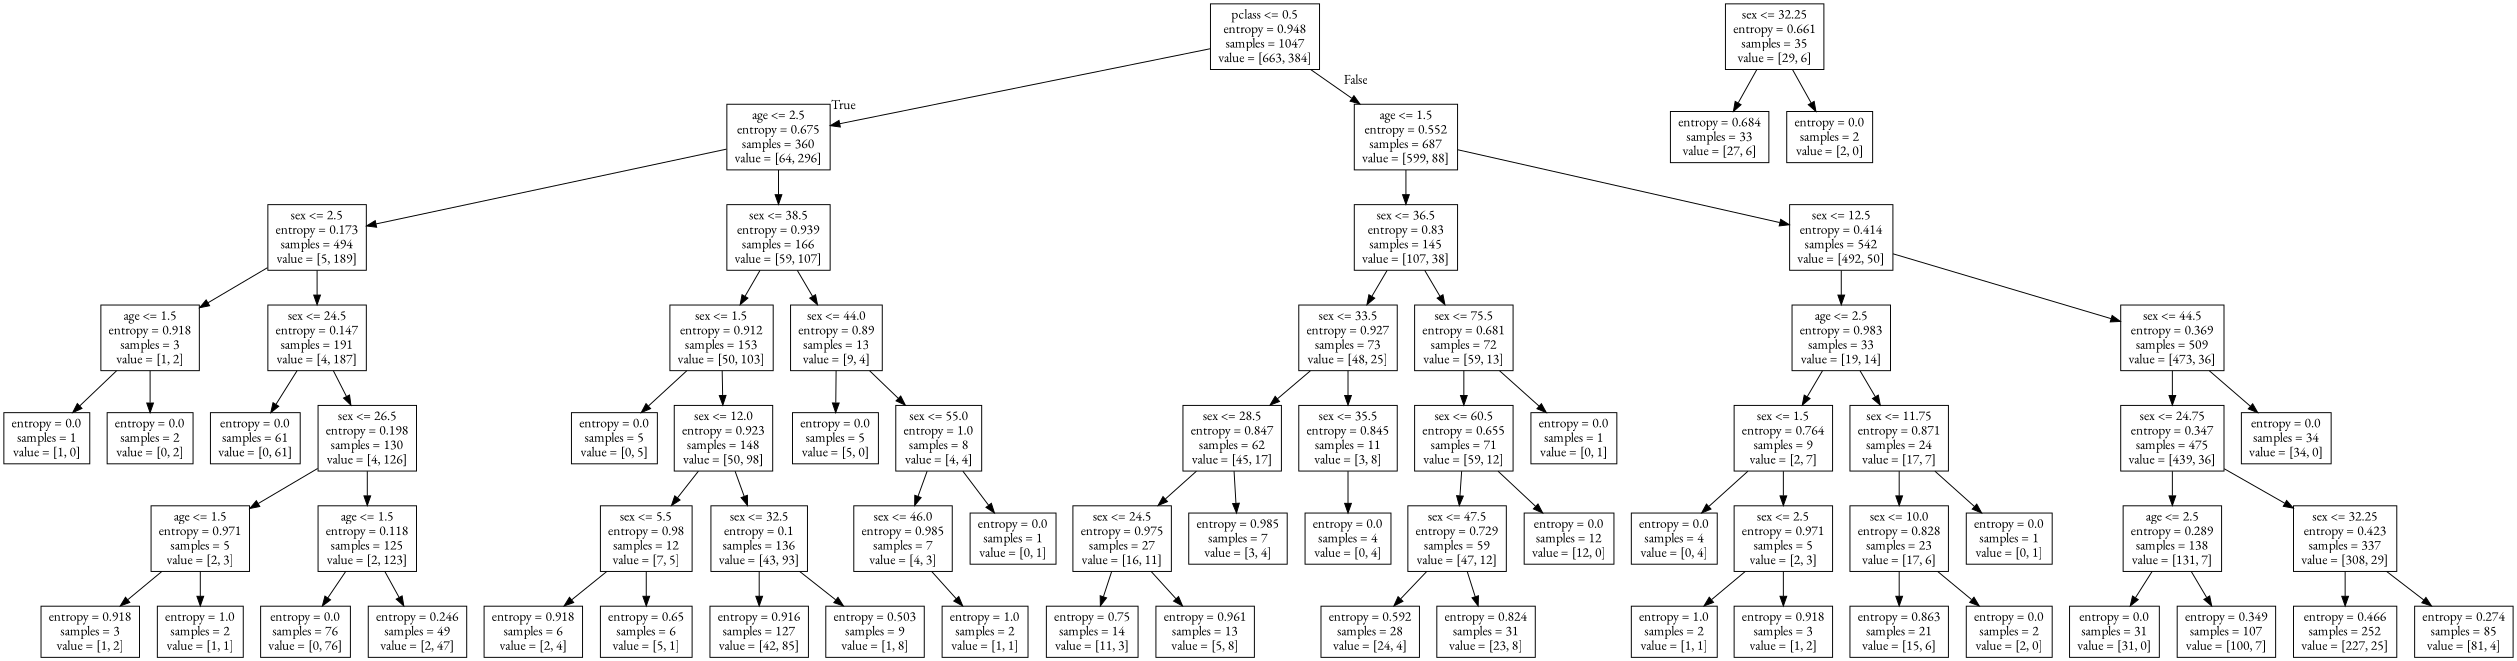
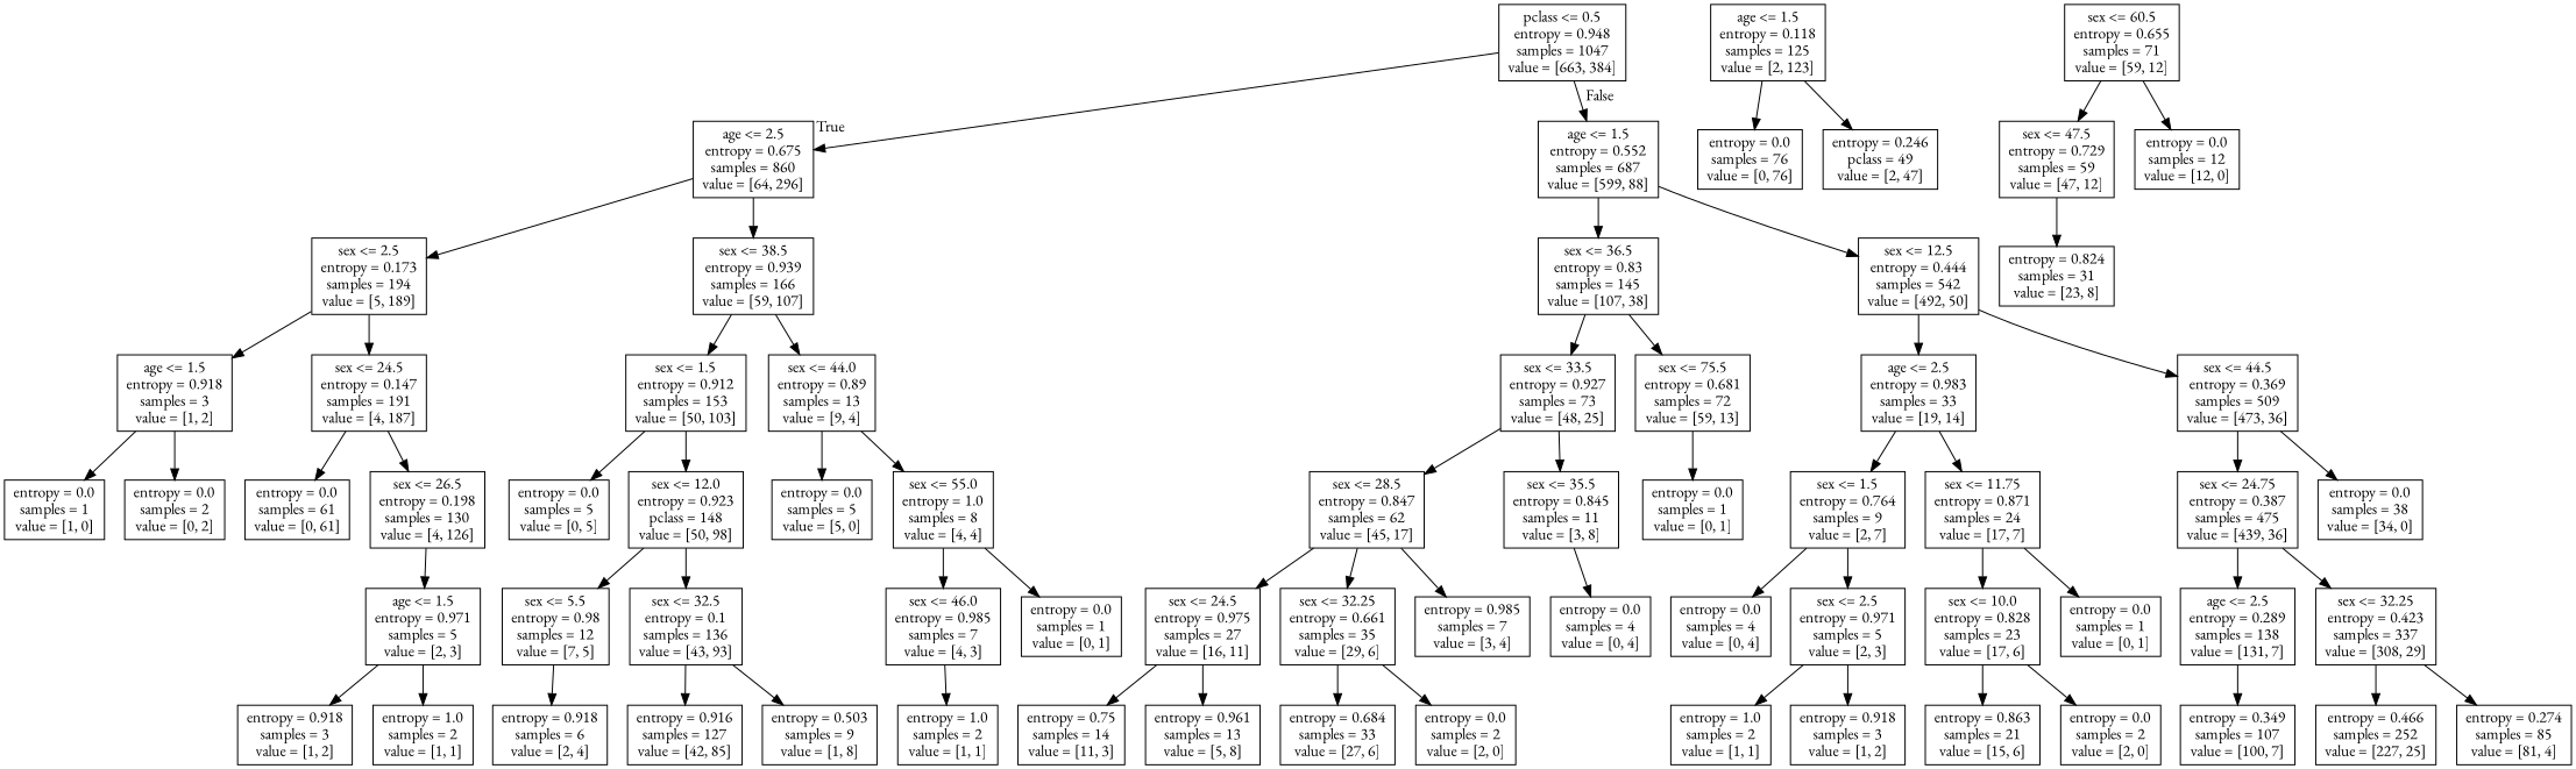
  digraph {
    fontname="EB Garamond"
    node [fontname="EB Garamond" shape=box]
    edge [fontname="EB Garamond"]
    n1 [label="pclass <= 0.5\nentropy = 0.948\nsamples = 1047\nvalue = [663, 384]"]
-   n2 [label="age <= 2.5\nentropy = 0.675\nsamples = 360\nvalue = [64, 296]"]
+   n2 [label="age <= 2.5\nentropy = 0.675\nsamples = 860\nvalue = [64, 296]"]
    n3 [label="age <= 1.5\nentropy = 0.552\nsamples = 687\nvalue = [599, 88]"]
-   n4 [label="sex <= 2.5\nentropy = 0.173\nsamples = 494\nvalue = [5, 189]"]
+   n4 [label="sex <= 2.5\nentropy = 0.173\nsamples = 194\nvalue = [5, 189]"]
    n5 [label="sex <= 38.5\nentropy = 0.939\nsamples = 166\nvalue = [59, 107]"]
    n6 [label="sex <= 36.5\nentropy = 0.83\nsamples = 145\nvalue = [107, 38]"]
-   n7 [label="sex <= 12.5\nentropy = 0.414\nsamples = 542\nvalue = [492, 50]"]
+   n7 [label="sex <= 12.5\nentropy = 0.444\nsamples = 542\nvalue = [492, 50]"]
    n8 [label="age <= 1.5\nentropy = 0.918\nsamples = 3\nvalue = [1, 2]"]
    n9 [label="sex <= 24.5\nentropy = 0.147\nsamples = 191\nvalue = [4, 187]"]
    n10 [label="sex <= 1.5\nentropy = 0.912\nsamples = 153\nvalue = [50, 103]"]
    n11 [label="sex <= 44.0\nentropy = 0.89\nsamples = 13\nvalue = [9, 4]"]
    n12 [label="entropy = 0.0\nsamples = 1\nvalue = [1, 0]"]
    n13 [label="entropy = 0.0\nsamples = 2\nvalue = [0, 2]"]
    n14 [label="entropy = 0.0\nsamples = 61\nvalue = [0, 61]"]
    n15 [label="sex <= 26.5\nentropy = 0.198\nsamples = 130\nvalue = [4, 126]"]
    n16 [label="age <= 1.5\nentropy = 0.971\nsamples = 5\nvalue = [2, 3]"]
    n17 [label="age <= 1.5\nentropy = 0.118\nsamples = 125\nvalue = [2, 123]"]
    n18 [label="entropy = 0.918\nsamples = 3\nvalue = [1, 2]"]
    n19 [label="entropy = 1.0\nsamples = 2\nvalue = [1, 1]"]
    n20 [label="entropy = 0.0\nsamples = 76\nvalue = [0, 76]"]
-   n21 [label="entropy = 0.246\nsamples = 49\nvalue = [2, 47]"]
+   n21 [label="entropy = 0.246\npclass = 49\nvalue = [2, 47]"]
    n22 [label="entropy = 0.0\nsamples = 5\nvalue = [0, 5]"]
-   n23 [label="sex <= 12.0\nentropy = 0.923\nsamples = 148\nvalue = [50, 98]"]
+   n23 [label="sex <= 12.0\nentropy = 0.923\npclass = 148\nvalue = [50, 98]"]
    n24 [label="entropy = 0.0\nsamples = 5\nvalue = [5, 0]"]
    n25 [label="sex <= 55.0\nentropy = 1.0\nsamples = 8\nvalue = [4, 4]"]
    n26 [label="sex <= 5.5\nentropy = 0.98\nsamples = 12\nvalue = [7, 5]"]
    n27 [label="sex <= 32.5\nentropy = 0.1\nsamples = 136\nvalue = [43, 93]"]
    n28 [label="entropy = 0.918\nsamples = 6\nvalue = [2, 4]"]
-   n29 [label="entropy = 0.65\nsamples = 6\nvalue = [5, 1]"]
    n30 [label="entropy = 0.916\nsamples = 127\nvalue = [42, 85]"]
    n31 [label="entropy = 0.503\nsamples = 9\nvalue = [1, 8]"]
    n32 [label="sex <= 46.0\nentropy = 0.985\nsamples = 7\nvalue = [4, 3]"]
    n33 [label="entropy = 0.0\nsamples = 1\nvalue = [0, 1]"]
    n34 [label="entropy = 1.0\nsamples = 2\nvalue = [1, 1]"]
    n35 [label="sex <= 33.5\nentropy = 0.927\nsamples = 73\nvalue = [48, 25]"]
    n36 [label="sex <= 75.5\nentropy = 0.681\nsamples = 72\nvalue = [59, 13]"]
    n37 [label="age <= 2.5\nentropy = 0.983\nsamples = 33\nvalue = [19, 14]"]
    n38 [label="sex <= 44.5\nentropy = 0.369\nsamples = 509\nvalue = [473, 36]"]
    n39 [label="sex <= 28.5\nentropy = 0.847\nsamples = 62\nvalue = [45, 17]"]
    n40 [label="sex <= 35.5\nentropy = 0.845\nsamples = 11\nvalue = [3, 8]"]
    n41 [label="sex <= 60.5\nentropy = 0.655\nsamples = 71\nvalue = [59, 12]"]
    n42 [label="entropy = 0.0\nsamples = 1\nvalue = [0, 1]"]
    n43 [label="sex <= 24.5\nentropy = 0.975\nsamples = 27\nvalue = [16, 11]"]
    n44 [label="sex <= 32.25\nentropy = 0.661\nsamples = 35\nvalue = [29, 6]"]
    n45 [label="entropy = 0.985\nsamples = 7\nvalue = [3, 4]"]
    n46 [label="entropy = 0.0\nsamples = 4\nvalue = [0, 4]"]
    n47 [label="entropy = 0.75\nsamples = 14\nvalue = [11, 3]"]
    n48 [label="entropy = 0.961\nsamples = 13\nvalue = [5, 8]"]
    n49 [label="entropy = 0.684\nsamples = 33\nvalue = [27, 6]"]
    n50 [label="entropy = 0.0\nsamples = 2\nvalue = [2, 0]"]
    n51 [label="sex <= 47.5\nentropy = 0.729\nsamples = 59\nvalue = [47, 12]"]
    n52 [label="entropy = 0.0\nsamples = 12\nvalue = [12, 0]"]
-   n53 [label="entropy = 0.592\nsamples = 28\nvalue = [24, 4]"]
    n54 [label="entropy = 0.824\nsamples = 31\nvalue = [23, 8]"]
    n55 [label="sex <= 1.5\nentropy = 0.764\nsamples = 9\nvalue = [2, 7]"]
    n56 [label="sex <= 11.75\nentropy = 0.871\nsamples = 24\nvalue = [17, 7]"]
-   n57 [label="sex <= 24.75\nentropy = 0.347\nsamples = 475\nvalue = [439, 36]"]
-   n58 [label="entropy = 0.0\nsamples = 34\nvalue = [34, 0]"]
+   n57 [label="sex <= 24.75\nentropy = 0.387\nsamples = 475\nvalue = [439, 36]"]
+   n58 [label="entropy = 0.0\nsamples = 38\nvalue = [34, 0]"]
    n59 [label="entropy = 0.0\nsamples = 4\nvalue = [0, 4]"]
    n60 [label="sex <= 2.5\nentropy = 0.971\nsamples = 5\nvalue = [2, 3]"]
    n61 [label="sex <= 10.0\nentropy = 0.828\nsamples = 23\nvalue = [17, 6]"]
    n62 [label="entropy = 0.0\nsamples = 1\nvalue = [0, 1]"]
    n63 [label="entropy = 1.0\nsamples = 2\nvalue = [1, 1]"]
    n64 [label="entropy = 0.918\nsamples = 3\nvalue = [1, 2]"]
    n65 [label="entropy = 0.863\nsamples = 21\nvalue = [15, 6]"]
    n66 [label="entropy = 0.0\nsamples = 2\nvalue = [2, 0]"]
    n67 [label="age <= 2.5\nentropy = 0.289\nsamples = 138\nvalue = [131, 7]"]
    n68 [label="sex <= 32.25\nentropy = 0.423\nsamples = 337\nvalue = [308, 29]"]
-   n69 [label="entropy = 0.0\nsamples = 31\nvalue = [31, 0]"]
    n70 [label="entropy = 0.349\nsamples = 107\nvalue = [100, 7]"]
    n71 [label="entropy = 0.466\nsamples = 252\nvalue = [227, 25]"]
    n72 [label="entropy = 0.274\nsamples = 85\nvalue = [81, 4]"]
    n1 -> n2 [headlabel=True labelangle=45 labeldistance=2.5]
    n1 -> n3 [headlabel=False labelangle=-45 labeldistance=2.5]
    n2 -> n4
    n2 -> n5
    n3 -> n6
    n3 -> n7
    n4 -> n8
    n4 -> n9
    n5 -> n10
    n5 -> n11
    n6 -> n35
    n6 -> n36
    n7 -> n37
    n7 -> n38
    n8 -> n12
    n8 -> n13
    n9 -> n14
    n9 -> n15
    n10 -> n22
    n10 -> n23
    n11 -> n24
    n11 -> n25
    n15 -> n16
-   n15 -> n17
    n16 -> n18
    n16 -> n19
    n17 -> n20
    n17 -> n21
    n23 -> n26
    n23 -> n27
    n25 -> n32
    n25 -> n33
    n26 -> n28
-   n26 -> n29
    n27 -> n30
    n27 -> n31
    n32 -> n34
    n35 -> n39
    n35 -> n40
-   n36 -> n41
    n36 -> n42
    n37 -> n55
    n37 -> n56
    n38 -> n57
    n38 -> n58
    n39 -> n43
+   n39 -> n44
    n39 -> n45
    n40 -> n46
    n41 -> n51
    n41 -> n52
    n43 -> n47
    n43 -> n48
    n44 -> n49
    n44 -> n50
-   n51 -> n53
    n51 -> n54
    n55 -> n59
    n55 -> n60
    n56 -> n61
    n56 -> n62
    n57 -> n67
    n57 -> n68
    n60 -> n63
    n60 -> n64
    n61 -> n65
    n61 -> n66
-   n67 -> n69
    n67 -> n70
    n68 -> n71
    n68 -> n72
  }
